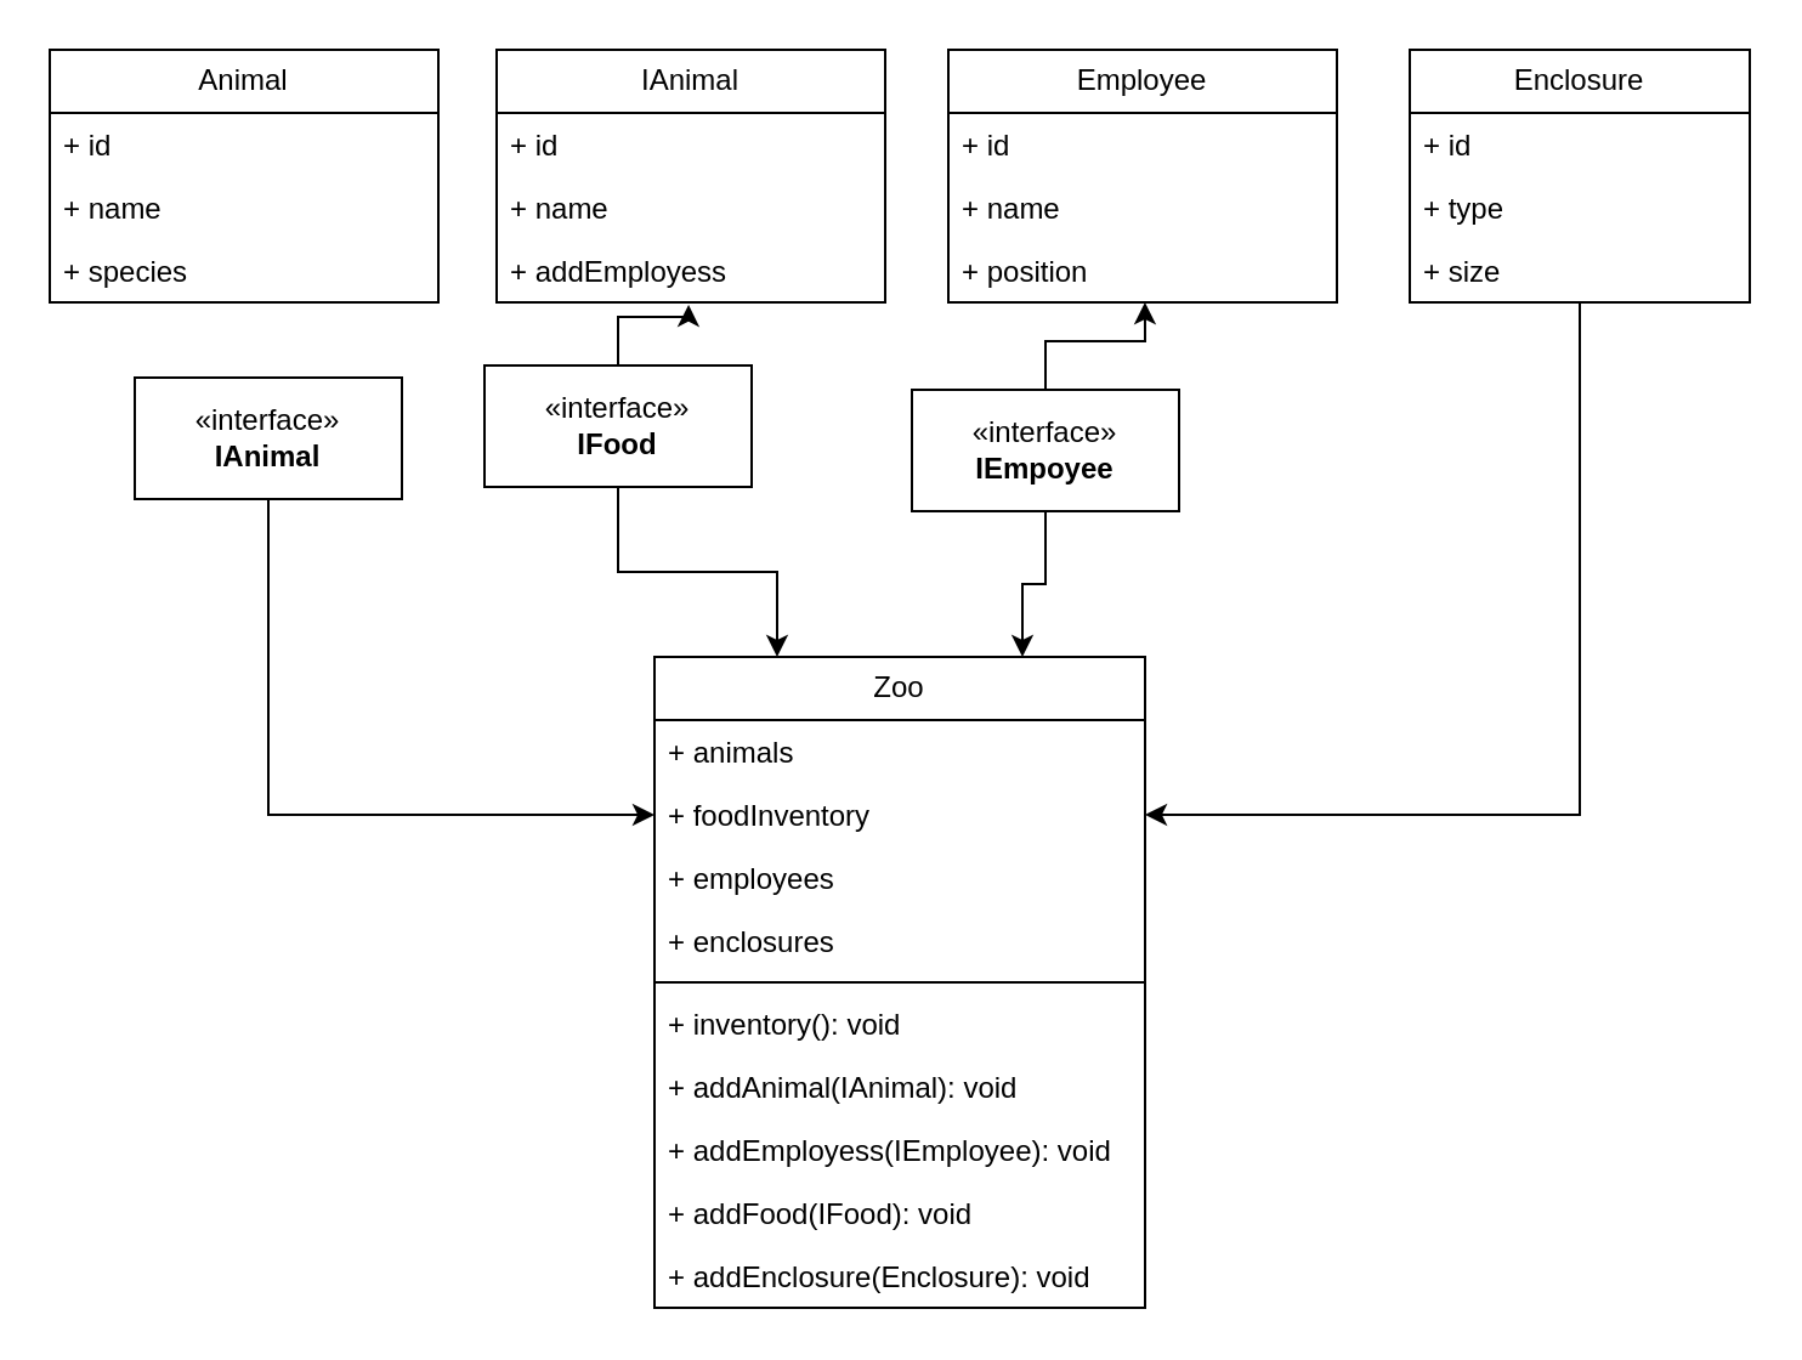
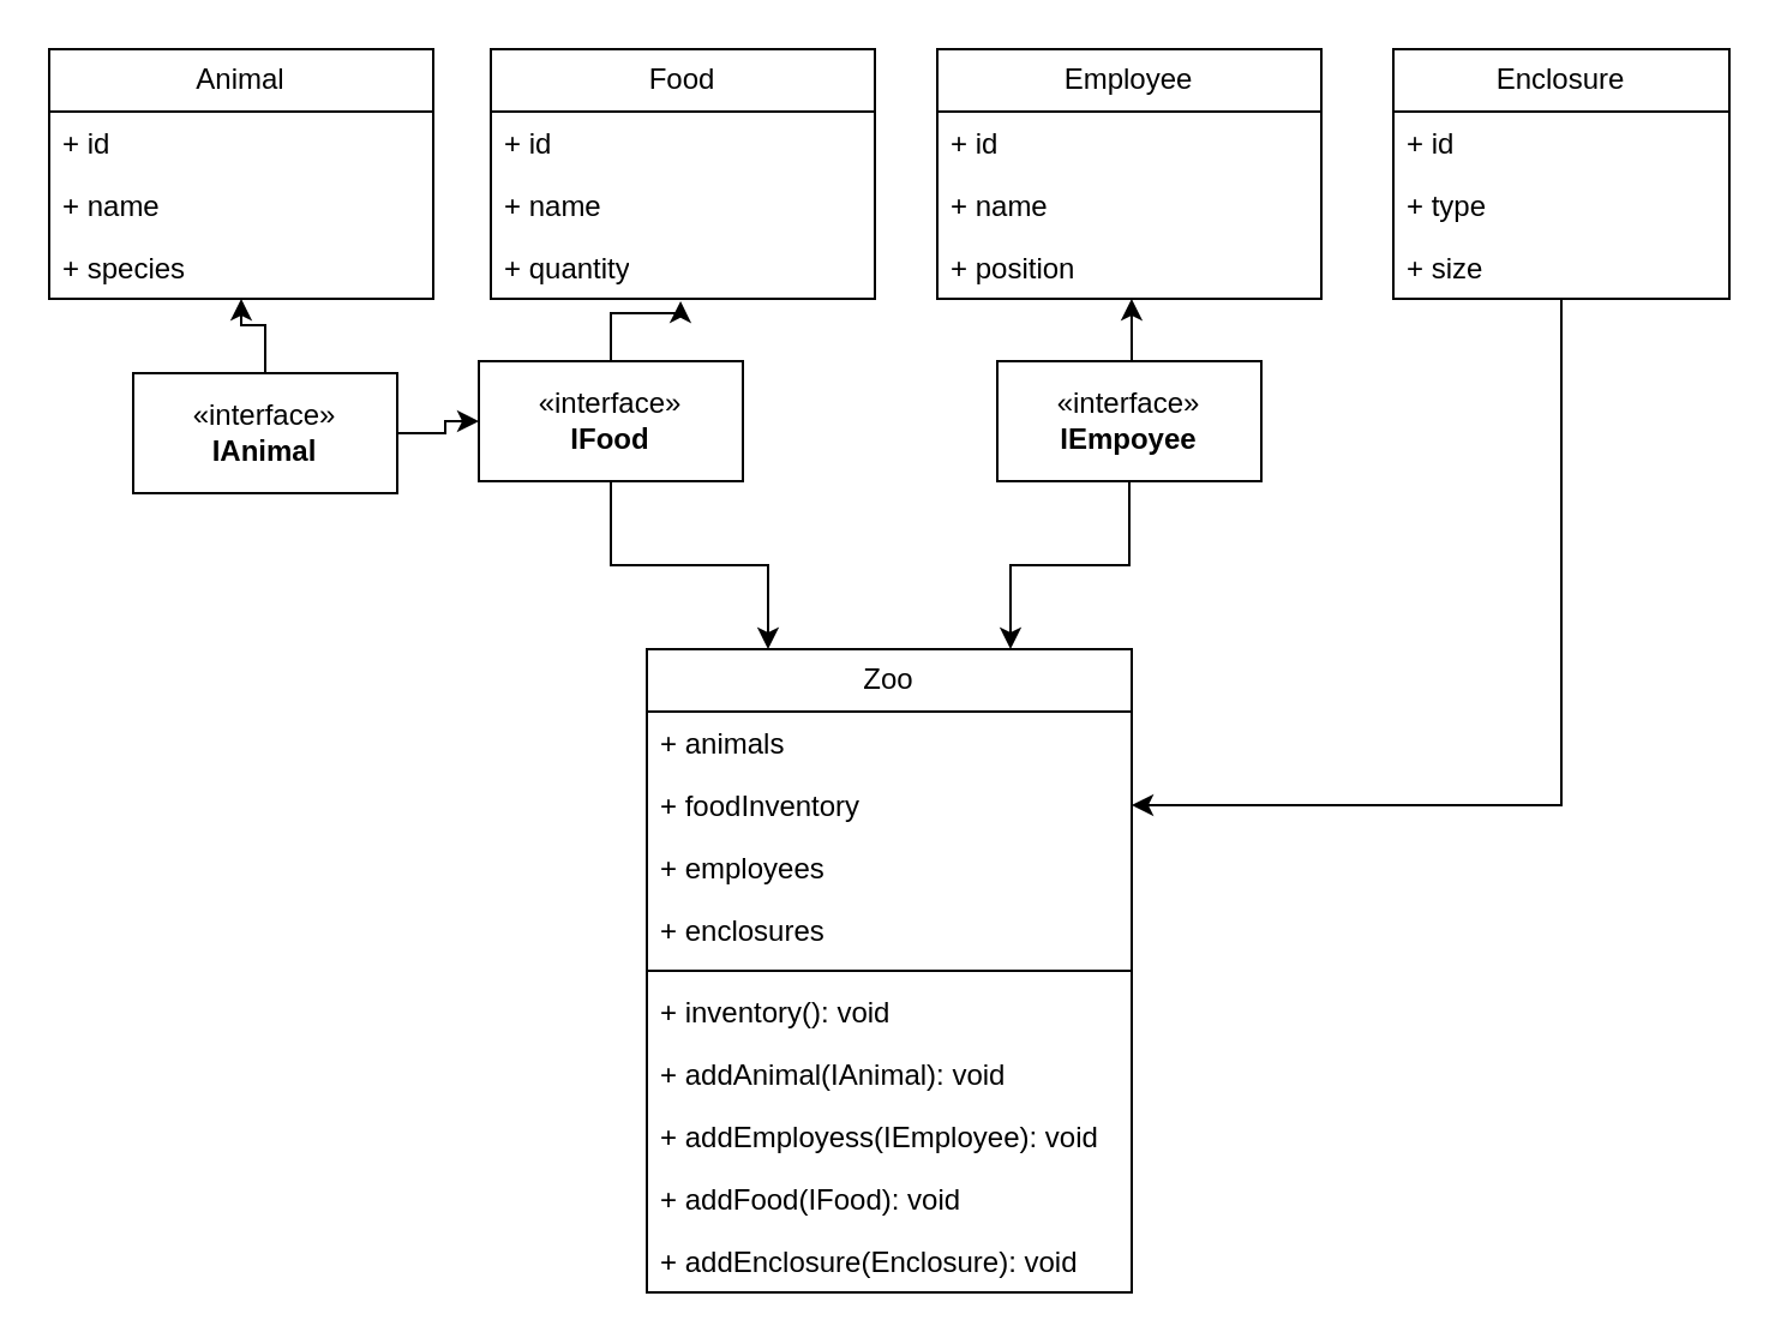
  <mxCell id="0" />
  <mxCell id="1" parent="0" />
  <mxCell id="2" value="Zoo" style="swimlane;fontStyle=0;childLayout=stackLayout;horizontal=1;startSize=26;fillColor=none;horizontalStack=0;resizeParent=1;resizeParentMax=0;resizeLast=0;collapsible=1;marginBottom=0;whiteSpace=wrap;html=1;" vertex="1" parent="1"><mxGeometry x="269" y="270" width="202" height="268" as="geometry" /></mxCell>
  <mxCell id="3" value="+ animals" style="text;strokeColor=none;fillColor=none;align=left;verticalAlign=top;spacingLeft=4;spacingRight=4;overflow=hidden;rotatable=0;points=[[0,0.5],[1,0.5]];portConstraint=eastwest;whiteSpace=wrap;html=1;" vertex="1" parent="2"><mxGeometry y="26" width="202" height="26" as="geometry" /></mxCell>
  <mxCell id="4" value="+ foodInventory" style="text;strokeColor=none;fillColor=none;align=left;verticalAlign=top;spacingLeft=4;spacingRight=4;overflow=hidden;rotatable=0;points=[[0,0.5],[1,0.5]];portConstraint=eastwest;whiteSpace=wrap;html=1;" vertex="1" parent="2"><mxGeometry y="52" width="202" height="26" as="geometry" /></mxCell>
  <mxCell id="5" value="+ employees&lt;br&gt;" style="text;strokeColor=none;fillColor=none;align=left;verticalAlign=top;spacingLeft=4;spacingRight=4;overflow=hidden;rotatable=0;points=[[0,0.5],[1,0.5]];portConstraint=eastwest;whiteSpace=wrap;html=1;" vertex="1" parent="2"><mxGeometry y="78" width="202" height="26" as="geometry" /></mxCell>
  <mxCell id="6" value="+ enclosures" style="text;strokeColor=none;fillColor=none;align=left;verticalAlign=top;spacingLeft=4;spacingRight=4;overflow=hidden;rotatable=0;points=[[0,0.5],[1,0.5]];portConstraint=eastwest;whiteSpace=wrap;html=1;" vertex="1" parent="2"><mxGeometry y="104" width="202" height="26" as="geometry" /></mxCell>
  <mxCell id="7" value="" style="line;strokeWidth=1;fillColor=none;align=left;verticalAlign=middle;spacingTop=-1;spacingLeft=3;spacingRight=3;rotatable=0;labelPosition=right;points=[];portConstraint=eastwest;strokeColor=inherit;" vertex="1" parent="2"><mxGeometry y="130" width="202" height="8" as="geometry" /></mxCell>
  <mxCell id="8" value="+ inventory(): void" style="text;strokeColor=none;fillColor=none;align=left;verticalAlign=top;spacingLeft=4;spacingRight=4;overflow=hidden;rotatable=0;points=[[0,0.5],[1,0.5]];portConstraint=eastwest;whiteSpace=wrap;html=1;" vertex="1" parent="2"><mxGeometry y="138" width="202" height="26" as="geometry" /></mxCell>
  <mxCell id="9" value="+ addAnimal(IAnimal): void" style="text;strokeColor=none;fillColor=none;align=left;verticalAlign=top;spacingLeft=4;spacingRight=4;overflow=hidden;rotatable=0;points=[[0,0.5],[1,0.5]];portConstraint=eastwest;whiteSpace=wrap;html=1;" vertex="1" parent="2"><mxGeometry y="164" width="202" height="26" as="geometry" /></mxCell>
  <mxCell id="10" value="+ addEmployess(IEmployee): void" style="text;strokeColor=none;fillColor=none;align=left;verticalAlign=top;spacingLeft=4;spacingRight=4;overflow=hidden;rotatable=0;points=[[0,0.5],[1,0.5]];portConstraint=eastwest;whiteSpace=wrap;html=1;" vertex="1" parent="2"><mxGeometry y="190" width="202" height="26" as="geometry" /></mxCell>
  <mxCell id="11" value="+ addFood(IFood): void" style="text;strokeColor=none;fillColor=none;align=left;verticalAlign=top;spacingLeft=4;spacingRight=4;overflow=hidden;rotatable=0;points=[[0,0.5],[1,0.5]];portConstraint=eastwest;whiteSpace=wrap;html=1;" vertex="1" parent="2"><mxGeometry y="216" width="202" height="26" as="geometry" /></mxCell>
  <mxCell id="12" value="+ addEnclosure(Enclosure): void" style="text;strokeColor=none;fillColor=none;align=left;verticalAlign=top;spacingLeft=4;spacingRight=4;overflow=hidden;rotatable=0;points=[[0,0.5],[1,0.5]];portConstraint=eastwest;whiteSpace=wrap;html=1;" vertex="1" parent="2"><mxGeometry y="242" width="202" height="26" as="geometry" /></mxCell>
  <mxCell id="13" value="Employee" style="swimlane;fontStyle=0;childLayout=stackLayout;horizontal=1;startSize=26;fillColor=none;horizontalStack=0;resizeParent=1;resizeParentMax=0;resizeLast=0;collapsible=1;marginBottom=0;whiteSpace=wrap;html=1;" vertex="1" parent="1"><mxGeometry x="390" y="20" width="160" height="104" as="geometry" /></mxCell>
  <mxCell id="14" value="+ id" style="text;strokeColor=none;fillColor=none;align=left;verticalAlign=top;spacingLeft=4;spacingRight=4;overflow=hidden;rotatable=0;points=[[0,0.5],[1,0.5]];portConstraint=eastwest;whiteSpace=wrap;html=1;" vertex="1" parent="13"><mxGeometry y="26" width="160" height="26" as="geometry" /></mxCell>
  <mxCell id="15" value="+ name" style="text;strokeColor=none;fillColor=none;align=left;verticalAlign=top;spacingLeft=4;spacingRight=4;overflow=hidden;rotatable=0;points=[[0,0.5],[1,0.5]];portConstraint=eastwest;whiteSpace=wrap;html=1;" vertex="1" parent="13"><mxGeometry y="52" width="160" height="26" as="geometry" /></mxCell>
  <mxCell id="16" value="+ position" style="text;strokeColor=none;fillColor=none;align=left;verticalAlign=top;spacingLeft=4;spacingRight=4;overflow=hidden;rotatable=0;points=[[0,0.5],[1,0.5]];portConstraint=eastwest;whiteSpace=wrap;html=1;" vertex="1" parent="13"><mxGeometry y="78" width="160" height="26" as="geometry" /></mxCell>
  <mxCell id="17" style="edgeStyle=orthogonalEdgeStyle;rounded=0;orthogonalLoop=1;jettySize=auto;html=1;entryX=1;entryY=0.5;entryDx=0;entryDy=0;" edge="1" parent="1" source="18" target="4"><mxGeometry relative="1" as="geometry" /></mxCell>
  <mxCell id="18" value="Enclosure" style="swimlane;fontStyle=0;childLayout=stackLayout;horizontal=1;startSize=26;fillColor=none;horizontalStack=0;resizeParent=1;resizeParentMax=0;resizeLast=0;collapsible=1;marginBottom=0;whiteSpace=wrap;html=1;" vertex="1" parent="1"><mxGeometry x="580" y="20" width="140" height="104" as="geometry" /></mxCell>
  <mxCell id="19" value="+ id" style="text;strokeColor=none;fillColor=none;align=left;verticalAlign=top;spacingLeft=4;spacingRight=4;overflow=hidden;rotatable=0;points=[[0,0.5],[1,0.5]];portConstraint=eastwest;whiteSpace=wrap;html=1;" vertex="1" parent="18"><mxGeometry y="26" width="140" height="26" as="geometry" /></mxCell>
  <mxCell id="20" value="+ type" style="text;strokeColor=none;fillColor=none;align=left;verticalAlign=top;spacingLeft=4;spacingRight=4;overflow=hidden;rotatable=0;points=[[0,0.5],[1,0.5]];portConstraint=eastwest;whiteSpace=wrap;html=1;" vertex="1" parent="18"><mxGeometry y="52" width="140" height="26" as="geometry" /></mxCell>
  <mxCell id="21" value="+ size" style="text;strokeColor=none;fillColor=none;align=left;verticalAlign=top;spacingLeft=4;spacingRight=4;overflow=hidden;rotatable=0;points=[[0,0.5],[1,0.5]];portConstraint=eastwest;whiteSpace=wrap;html=1;" vertex="1" parent="18"><mxGeometry y="78" width="140" height="26" as="geometry" /></mxCell>
- <mxCell id="22" value="IAnimal" style="swimlane;fontStyle=0;childLayout=stackLayout;horizontal=1;startSize=26;fillColor=none;horizontalStack=0;resizeParent=1;resizeParentMax=0;resizeLast=0;collapsible=1;marginBottom=0;whiteSpace=wrap;html=1;" vertex="1" parent="1"><mxGeometry x="204" y="20" width="160" height="104" as="geometry" /></mxCell>
+ <mxCell id="22" value="Food" style="swimlane;fontStyle=0;childLayout=stackLayout;horizontal=1;startSize=26;fillColor=none;horizontalStack=0;resizeParent=1;resizeParentMax=0;resizeLast=0;collapsible=1;marginBottom=0;whiteSpace=wrap;html=1;" vertex="1" parent="1"><mxGeometry x="204" y="20" width="160" height="104" as="geometry" /></mxCell>
  <mxCell id="23" value="+ id" style="text;strokeColor=none;fillColor=none;align=left;verticalAlign=top;spacingLeft=4;spacingRight=4;overflow=hidden;rotatable=0;points=[[0,0.5],[1,0.5]];portConstraint=eastwest;whiteSpace=wrap;html=1;" vertex="1" parent="22"><mxGeometry y="26" width="160" height="26" as="geometry" /></mxCell>
  <mxCell id="24" value="+ name" style="text;strokeColor=none;fillColor=none;align=left;verticalAlign=top;spacingLeft=4;spacingRight=4;overflow=hidden;rotatable=0;points=[[0,0.5],[1,0.5]];portConstraint=eastwest;whiteSpace=wrap;html=1;" vertex="1" parent="22"><mxGeometry y="52" width="160" height="26" as="geometry" /></mxCell>
- <mxCell id="25" value="+ addEmployess" style="text;strokeColor=none;fillColor=none;align=left;verticalAlign=top;spacingLeft=4;spacingRight=4;overflow=hidden;rotatable=0;points=[[0,0.5],[1,0.5]];portConstraint=eastwest;whiteSpace=wrap;html=1;" vertex="1" parent="22"><mxGeometry y="78" width="160" height="26" as="geometry" /></mxCell>
+ <mxCell id="25" value="+ quantity" style="text;strokeColor=none;fillColor=none;align=left;verticalAlign=top;spacingLeft=4;spacingRight=4;overflow=hidden;rotatable=0;points=[[0,0.5],[1,0.5]];portConstraint=eastwest;whiteSpace=wrap;html=1;" vertex="1" parent="22"><mxGeometry y="78" width="160" height="26" as="geometry" /></mxCell>
  <mxCell id="26" value="Animal" style="swimlane;fontStyle=0;childLayout=stackLayout;horizontal=1;startSize=26;fillColor=none;horizontalStack=0;resizeParent=1;resizeParentMax=0;resizeLast=0;collapsible=1;marginBottom=0;whiteSpace=wrap;html=1;" vertex="1" parent="1"><mxGeometry x="20" y="20" width="160" height="104" as="geometry" /></mxCell>
  <mxCell id="27" value="+ id" style="text;strokeColor=none;fillColor=none;align=left;verticalAlign=top;spacingLeft=4;spacingRight=4;overflow=hidden;rotatable=0;points=[[0,0.5],[1,0.5]];portConstraint=eastwest;whiteSpace=wrap;html=1;" vertex="1" parent="26"><mxGeometry y="26" width="160" height="26" as="geometry" /></mxCell>
  <mxCell id="28" value="+ name" style="text;strokeColor=none;fillColor=none;align=left;verticalAlign=top;spacingLeft=4;spacingRight=4;overflow=hidden;rotatable=0;points=[[0,0.5],[1,0.5]];portConstraint=eastwest;whiteSpace=wrap;html=1;" vertex="1" parent="26"><mxGeometry y="52" width="160" height="26" as="geometry" /></mxCell>
  <mxCell id="29" value="+ species" style="text;strokeColor=none;fillColor=none;align=left;verticalAlign=top;spacingLeft=4;spacingRight=4;overflow=hidden;rotatable=0;points=[[0,0.5],[1,0.5]];portConstraint=eastwest;whiteSpace=wrap;html=1;" vertex="1" parent="26"><mxGeometry y="78" width="160" height="26" as="geometry" /></mxCell>
  <mxCell id="30" style="edgeStyle=orthogonalEdgeStyle;rounded=0;orthogonalLoop=1;jettySize=auto;html=1;entryX=0.494;entryY=1.038;entryDx=0;entryDy=0;entryPerimeter=0;" edge="1" parent="1" source="32" target="25"><mxGeometry relative="1" as="geometry" /></mxCell>
  <mxCell id="31" style="edgeStyle=orthogonalEdgeStyle;rounded=0;orthogonalLoop=1;jettySize=auto;html=1;entryX=0.25;entryY=0;entryDx=0;entryDy=0;" edge="1" parent="1" source="32" target="2"><mxGeometry relative="1" as="geometry" /></mxCell>
  <mxCell id="32" value="«interface»&lt;br&gt;&lt;b&gt;IFood&lt;/b&gt;" style="html=1;whiteSpace=wrap;" vertex="1" parent="1"><mxGeometry x="199" y="150" width="110" height="50" as="geometry" /></mxCell>
  <mxCell id="33" style="edgeStyle=orthogonalEdgeStyle;rounded=0;orthogonalLoop=1;jettySize=auto;html=1;exitX=0.5;exitY=0;exitDx=0;exitDy=0;entryX=0.506;entryY=1;entryDx=0;entryDy=0;entryPerimeter=0;" edge="1" parent="1" source="35" target="16"><mxGeometry relative="1" as="geometry" /></mxCell>
  <mxCell id="34" style="edgeStyle=orthogonalEdgeStyle;rounded=0;orthogonalLoop=1;jettySize=auto;html=1;entryX=0.75;entryY=0;entryDx=0;entryDy=0;" edge="1" parent="1" source="35" target="2"><mxGeometry relative="1" as="geometry" /></mxCell>
- <mxCell id="35" value="«interface»&lt;br&gt;&lt;b&gt;IEmpoyee&lt;/b&gt;" style="html=1;whiteSpace=wrap;" vertex="1" parent="1"><mxGeometry x="375" y="160" width="110" height="50" as="geometry" /></mxCell>
- <mxCell id="37" style="edgeStyle=orthogonalEdgeStyle;rounded=0;orthogonalLoop=1;jettySize=auto;html=1;entryX=0;entryY=0.5;entryDx=0;entryDy=0;" edge="1" parent="1" source="38" target="4"><mxGeometry relative="1" as="geometry" /></mxCell>
+ <mxCell id="35" value="«interface»&lt;br&gt;&lt;b&gt;IEmpoyee&lt;/b&gt;" style="html=1;whiteSpace=wrap;" vertex="1" parent="1"><mxGeometry x="415" y="150" width="110" height="50" as="geometry" /></mxCell>
+ <mxCell id="36" style="edgeStyle=orthogonalEdgeStyle;rounded=0;orthogonalLoop=1;jettySize=auto;html=1;" edge="1" parent="1" source="38" target="26"><mxGeometry relative="1" as="geometry" /></mxCell>
+ <mxCell id="37" style="edgeStyle=orthogonalEdgeStyle;rounded=0;orthogonalLoop=1;jettySize=auto;html=1;" edge="1" parent="1" source="38" target="32"><mxGeometry relative="1" as="geometry" /></mxCell>
  <mxCell id="38" value="«interface»&lt;br&gt;&lt;b&gt;IAnimal&lt;/b&gt;" style="html=1;whiteSpace=wrap;" vertex="1" parent="1"><mxGeometry x="55" y="155" width="110" height="50" as="geometry" /></mxCell>
